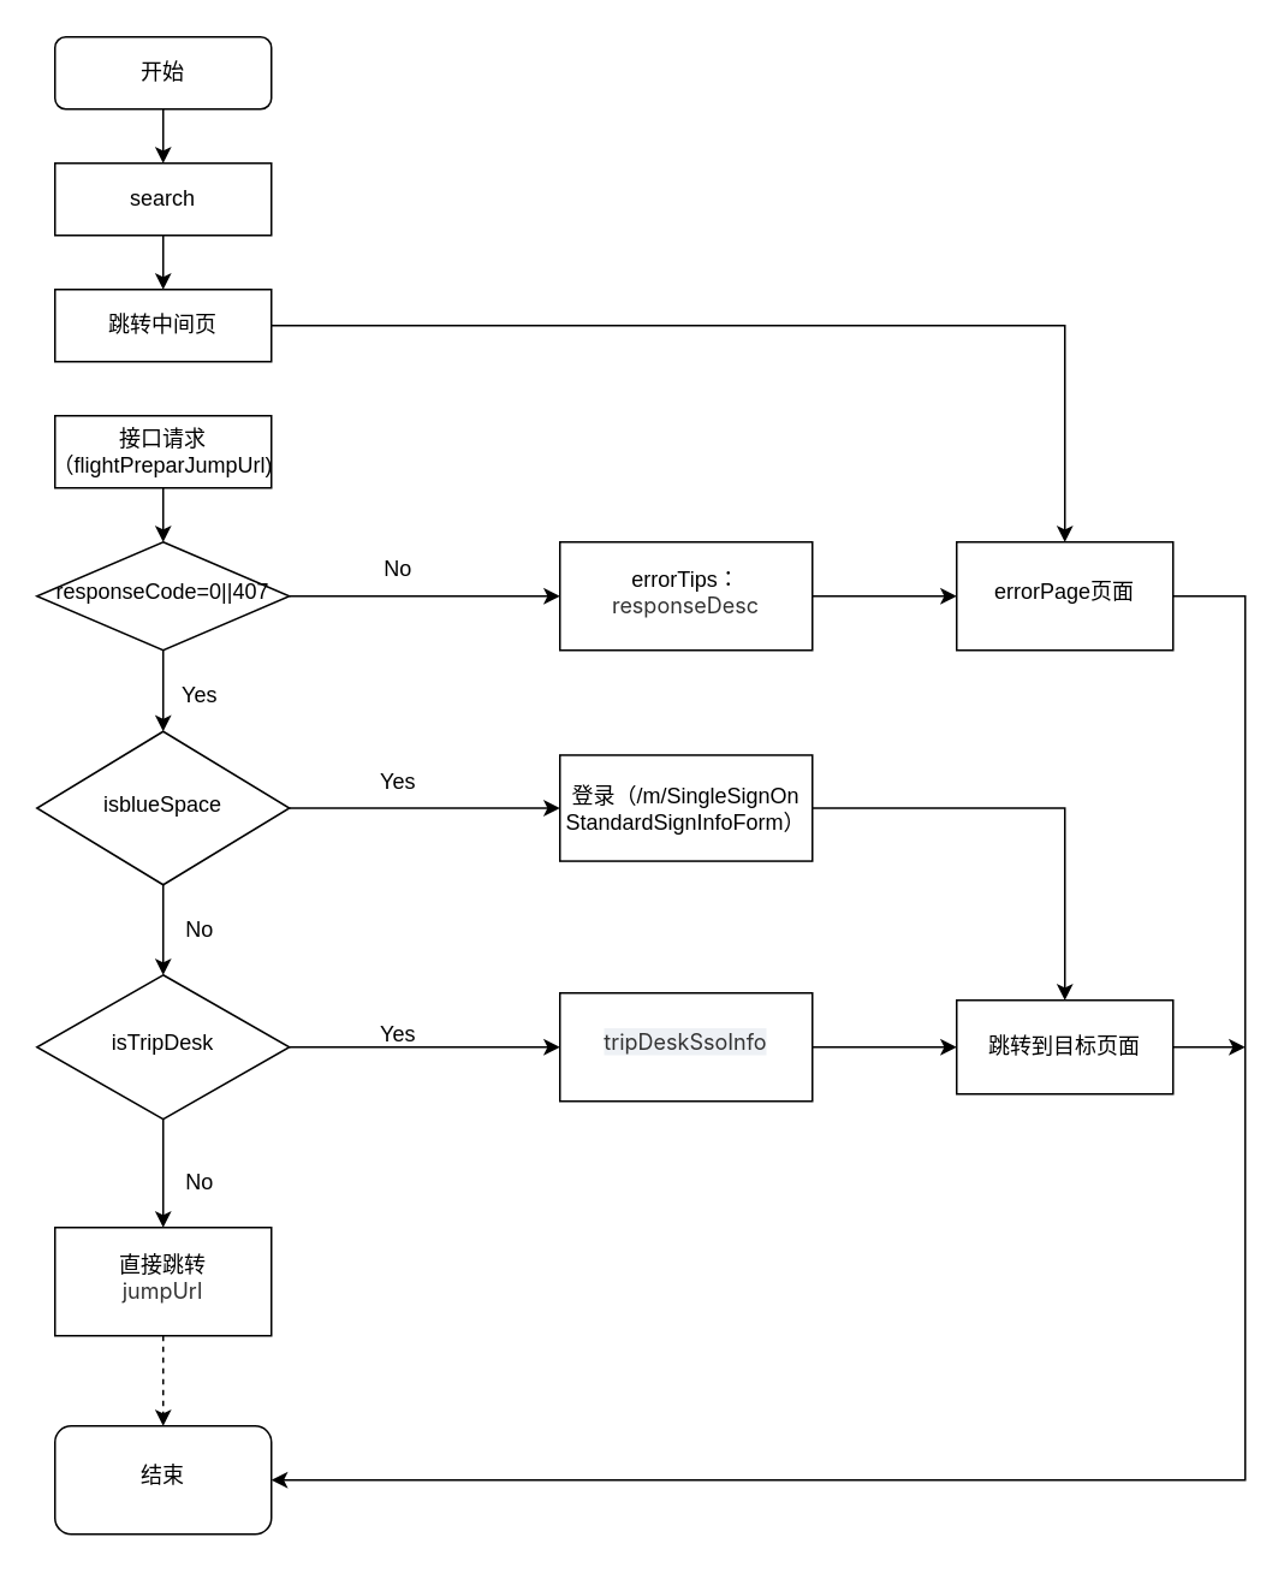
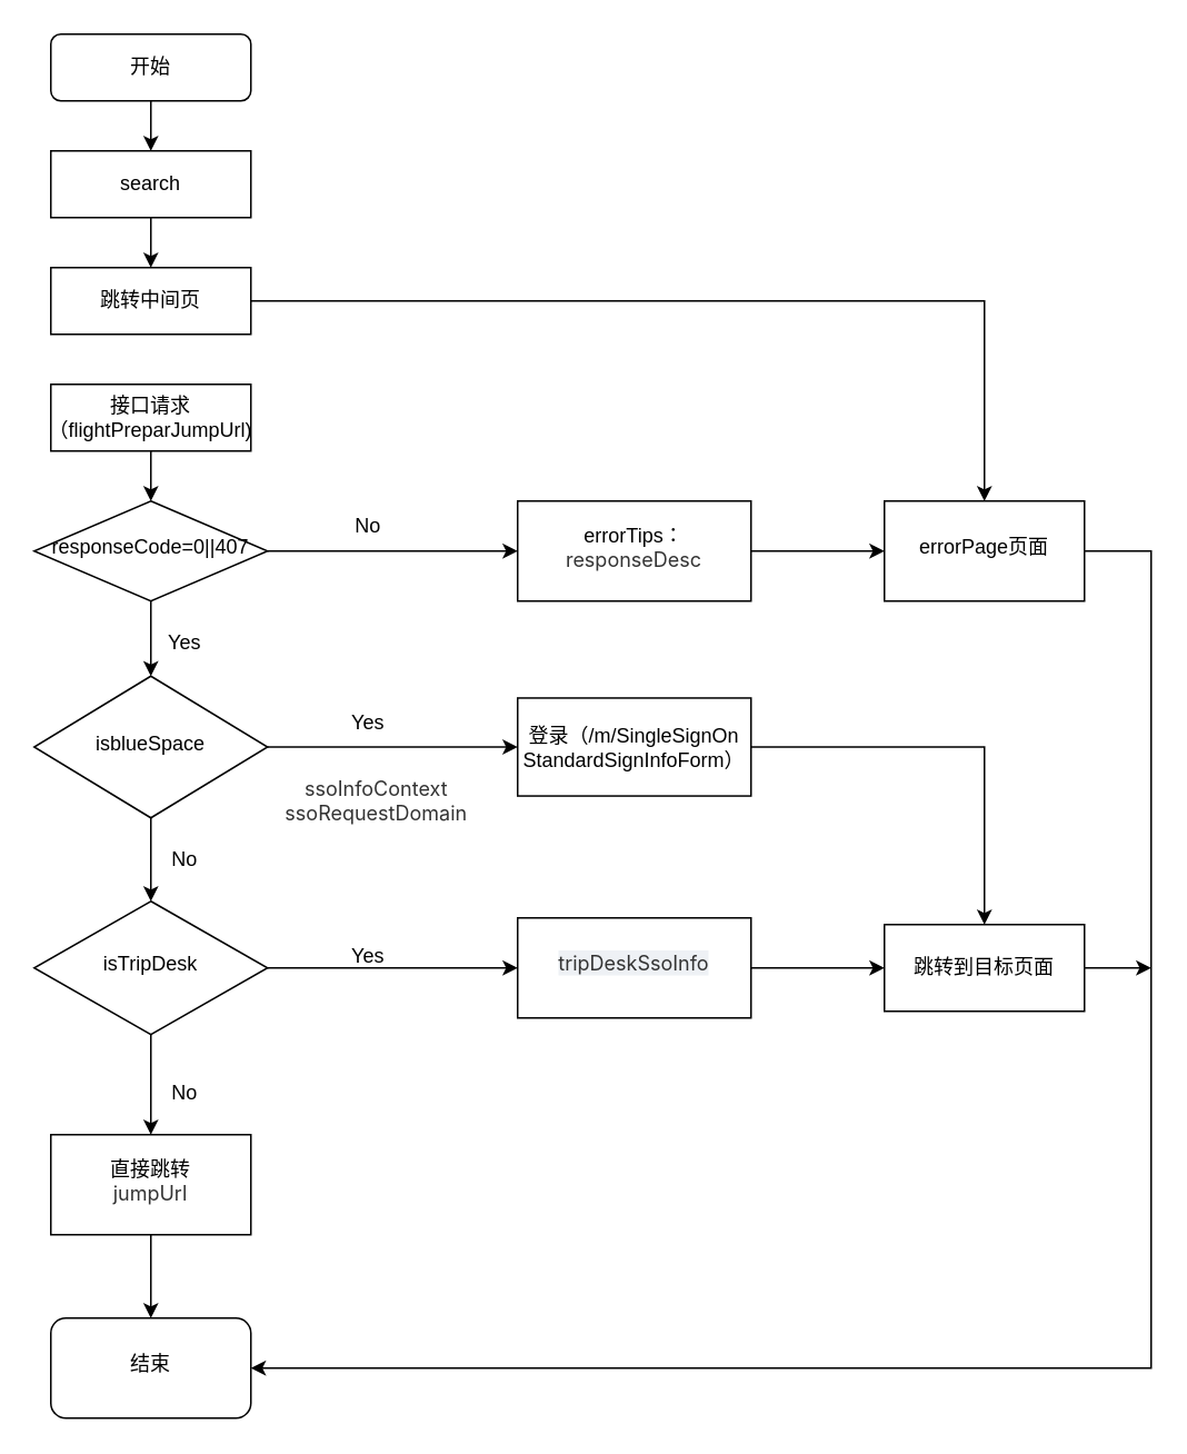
  <mxCell id="0" />
  <mxCell id="1" parent="0" />
  <mxCell id="2" value="" style="edgeStyle=orthogonalEdgeStyle;rounded=0;orthogonalLoop=1;jettySize=auto;html=1;" edge="1" parent="1" source="4" target="7"><mxGeometry relative="1" as="geometry" /></mxCell>
  <mxCell id="3" value="" style="edgeStyle=orthogonalEdgeStyle;rounded=0;orthogonalLoop=1;jettySize=auto;html=1;" edge="1" parent="1" source="4" target="31"><mxGeometry relative="1" as="geometry" /></mxCell>
  <mxCell id="4" value="responseCode=0||407" style="rhombus;whiteSpace=wrap;html=1;shadow=0;fontFamily=Helvetica;fontSize=12;align=center;strokeWidth=1;spacing=6;spacingTop=-4;" parent="1" vertex="1"><mxGeometry x="20" y="300" width="140" height="60" as="geometry" /></mxCell>
  <mxCell id="5" value="" style="edgeStyle=orthogonalEdgeStyle;rounded=0;orthogonalLoop=1;jettySize=auto;html=1;" edge="1" parent="1" source="7" target="13"><mxGeometry relative="1" as="geometry" /></mxCell>
  <mxCell id="6" style="edgeStyle=orthogonalEdgeStyle;rounded=0;orthogonalLoop=1;jettySize=auto;html=1;exitX=1;exitY=0.5;exitDx=0;exitDy=0;" edge="1" parent="1" source="7" target="21"><mxGeometry relative="1" as="geometry" /></mxCell>
  <mxCell id="7" value="isblueSpace" style="rhombus;whiteSpace=wrap;html=1;shadow=0;fontFamily=Helvetica;fontSize=12;align=center;strokeWidth=1;spacing=6;spacingTop=-4;" parent="1" vertex="1"><mxGeometry x="20" y="405" width="140" height="85" as="geometry" /></mxCell>
  <mxCell id="8" value="" style="edgeStyle=orthogonalEdgeStyle;rounded=0;orthogonalLoop=1;jettySize=auto;html=1;" edge="1" parent="1" source="9"><mxGeometry relative="1" as="geometry"><mxPoint x="90" y="90" as="targetPoint" /></mxGeometry></mxCell>
  <mxCell id="9" value="开始" style="rounded=1;whiteSpace=wrap;html=1;fontSize=12;glass=0;strokeWidth=1;shadow=0;" vertex="1" parent="1"><mxGeometry x="30" width="120" height="40" as="geometry" y="20" /></mxCell>
+ <mxCell id="10" value="&lt;span style=&quot;color: rgb(51, 51, 51); font-family: -apple-system, &amp;quot;system-ui&amp;quot;, &amp;quot;Segoe UI&amp;quot;, Roboto, &amp;quot;Helvetica Neue&amp;quot;, Arial, &amp;quot;Noto Sans&amp;quot;, sans-serif, &amp;quot;Apple Color Emoji&amp;quot;, &amp;quot;Segoe UI Emoji&amp;quot;, &amp;quot;Segoe UI Symbol&amp;quot;, &amp;quot;Noto Color Emoji&amp;quot;; text-align: start; background-color: rgb(255, 255, 255);&quot;&gt;ssoInfoContext&lt;br&gt;&lt;/span&gt;&lt;span style=&quot;color: rgb(51, 51, 51); font-family: -apple-system, &amp;quot;system-ui&amp;quot;, &amp;quot;Segoe UI&amp;quot;, Roboto, &amp;quot;Helvetica Neue&amp;quot;, Arial, &amp;quot;Noto Sans&amp;quot;, sans-serif, &amp;quot;Apple Color Emoji&amp;quot;, &amp;quot;Segoe UI Emoji&amp;quot;, &amp;quot;Segoe UI Symbol&amp;quot;, &amp;quot;Noto Color Emoji&amp;quot;; text-align: start; background-color: rgb(255, 255, 255);&quot;&gt;ssoRequestDomain&lt;/span&gt;&lt;span style=&quot;color: rgb(51, 51, 51); font-family: -apple-system, &amp;quot;system-ui&amp;quot;, &amp;quot;Segoe UI&amp;quot;, Roboto, &amp;quot;Helvetica Neue&amp;quot;, Arial, &amp;quot;Noto Sans&amp;quot;, sans-serif, &amp;quot;Apple Color Emoji&amp;quot;, &amp;quot;Segoe UI Emoji&amp;quot;, &amp;quot;Segoe UI Symbol&amp;quot;, &amp;quot;Noto Color Emoji&amp;quot;; text-align: start; background-color: rgb(255, 255, 255);&quot;&gt;&lt;/span&gt;" style="text;html=1;align=center;verticalAlign=middle;resizable=0;points=[];autosize=1;strokeColor=none;fillColor=none;" vertex="1" parent="1"><mxGeometry x="160" y="460" width="130" height="40" as="geometry" /></mxCell>
  <mxCell id="11" value="" style="edgeStyle=orthogonalEdgeStyle;rounded=0;orthogonalLoop=1;jettySize=auto;html=1;" edge="1" parent="1" source="13" target="15"><mxGeometry relative="1" as="geometry" /></mxCell>
  <mxCell id="12" value="" style="edgeStyle=orthogonalEdgeStyle;rounded=0;orthogonalLoop=1;jettySize=auto;html=1;" edge="1" parent="1" source="13" target="18"><mxGeometry relative="1" as="geometry" /></mxCell>
  <mxCell id="13" value="isTripDesk" style="rhombus;whiteSpace=wrap;html=1;shadow=0;fontFamily=Helvetica;fontSize=12;align=center;strokeWidth=1;spacing=6;spacingTop=-4;" vertex="1" parent="1"><mxGeometry x="20" y="540" width="140" height="80" as="geometry" /></mxCell>
- <mxCell id="14" value="" style="edgeStyle=orthogonalEdgeStyle;rounded=0;orthogonalLoop=1;jettySize=auto;html=1;dashed=1;" edge="1" parent="1" source="15" target="36"><mxGeometry relative="1" as="geometry" /></mxCell>
+ <mxCell id="14" value="" style="edgeStyle=orthogonalEdgeStyle;rounded=0;orthogonalLoop=1;jettySize=auto;html=1;" edge="1" parent="1" source="15" target="36"><mxGeometry relative="1" as="geometry" /></mxCell>
  <mxCell id="15" value="直接跳转&lt;br&gt;&lt;span style=&quot;color: rgb(51, 51, 51); font-family: -apple-system, &amp;quot;system-ui&amp;quot;, &amp;quot;Segoe UI&amp;quot;, Roboto, &amp;quot;Helvetica Neue&amp;quot;, Arial, &amp;quot;Noto Sans&amp;quot;, sans-serif, &amp;quot;Apple Color Emoji&amp;quot;, &amp;quot;Segoe UI Emoji&amp;quot;, &amp;quot;Segoe UI Symbol&amp;quot;, &amp;quot;Noto Color Emoji&amp;quot;; text-align: start; text-wrap-mode: nowrap; background-color: rgb(255, 255, 255);&quot;&gt;jumpUrl&lt;/span&gt;" style="whiteSpace=wrap;html=1;shadow=0;strokeWidth=1;spacing=6;spacingTop=-4;" vertex="1" parent="1"><mxGeometry x="30" y="680" width="120" height="60" as="geometry" /></mxCell>
  <mxCell id="16" value="No" style="text;html=1;align=center;verticalAlign=middle;resizable=0;points=[];autosize=1;strokeColor=none;fillColor=none;" vertex="1" parent="1"><mxGeometry x="90" y="500" width="40" height="30" as="geometry" /></mxCell>
  <mxCell id="17" style="edgeStyle=orthogonalEdgeStyle;rounded=0;orthogonalLoop=1;jettySize=auto;html=1;exitX=1;exitY=0.5;exitDx=0;exitDy=0;" edge="1" parent="1" source="18" target="23"><mxGeometry relative="1" as="geometry" /></mxCell>
  <mxCell id="18" value="&lt;span style=&quot;color: rgb(51, 51, 51); font-family: -apple-system, &amp;quot;system-ui&amp;quot;, &amp;quot;Segoe UI&amp;quot;, Roboto, &amp;quot;Helvetica Neue&amp;quot;, Arial, &amp;quot;Noto Sans&amp;quot;, sans-serif, &amp;quot;Apple Color Emoji&amp;quot;, &amp;quot;Segoe UI Emoji&amp;quot;, &amp;quot;Segoe UI Symbol&amp;quot;, &amp;quot;Noto Color Emoji&amp;quot;; text-align: start; text-wrap-mode: nowrap; background-color: rgb(238, 241, 245);&quot;&gt;tripDeskSsoInfo&lt;/span&gt;" style="whiteSpace=wrap;html=1;shadow=0;strokeWidth=1;spacing=6;spacingTop=-4;" vertex="1" parent="1"><mxGeometry x="310" y="550" width="140" height="60" as="geometry" /></mxCell>
  <mxCell id="19" value="Yes" style="text;html=1;align=center;verticalAlign=middle;resizable=0;points=[];autosize=1;strokeColor=none;fillColor=none;" vertex="1" parent="1"><mxGeometry x="200" y="558" width="40" height="30" as="geometry" /></mxCell>
  <mxCell id="20" style="edgeStyle=orthogonalEdgeStyle;rounded=0;orthogonalLoop=1;jettySize=auto;html=1;exitX=1;exitY=0.5;exitDx=0;exitDy=0;" edge="1" parent="1" source="21" target="23"><mxGeometry relative="1" as="geometry" /></mxCell>
  <mxCell id="21" value="登录（&lt;span style=&quot;color: light-dark(rgb(0, 0, 0), rgb(255, 255, 255)); background-color: transparent;&quot;&gt;/m/SingleSignOn&lt;br&gt;StandardSignInfoForm）&lt;/span&gt;" style="rounded=0;whiteSpace=wrap;html=1;" vertex="1" parent="1"><mxGeometry x="310" y="418.13" width="140" height="58.75" as="geometry" /></mxCell>
  <mxCell id="22" style="edgeStyle=orthogonalEdgeStyle;rounded=0;orthogonalLoop=1;jettySize=auto;html=1;exitX=1;exitY=0.5;exitDx=0;exitDy=0;" edge="1" parent="1" source="23"><mxGeometry relative="1" as="geometry"><mxPoint x="690" y="580" as="targetPoint" /></mxGeometry></mxCell>
  <mxCell id="23" value="跳转到目标页面" style="rounded=0;whiteSpace=wrap;html=1;" vertex="1" parent="1"><mxGeometry x="530" y="554" width="120" height="52" as="geometry" /></mxCell>
  <mxCell id="24" value="" style="edgeStyle=orthogonalEdgeStyle;rounded=0;orthogonalLoop=1;jettySize=auto;html=1;" edge="1" parent="1" source="25" target="27"><mxGeometry relative="1" as="geometry" /></mxCell>
  <mxCell id="25" value="search" style="rounded=0;whiteSpace=wrap;html=1;" vertex="1" parent="1"><mxGeometry x="30" y="90" width="120" height="40" as="geometry" /></mxCell>
  <mxCell id="26" value="" style="edgeStyle=orthogonalEdgeStyle;rounded=0;orthogonalLoop=1;jettySize=auto;html=1;" edge="1" parent="1" source="27" target="38"><mxGeometry relative="1" as="geometry" /></mxCell>
  <mxCell id="27" value="跳转中间页" style="rounded=0;whiteSpace=wrap;html=1;" vertex="1" parent="1"><mxGeometry x="30" y="160" width="120" height="40" as="geometry" /></mxCell>
  <mxCell id="28" style="edgeStyle=orthogonalEdgeStyle;rounded=0;orthogonalLoop=1;jettySize=auto;html=1;exitX=0.5;exitY=1;exitDx=0;exitDy=0;entryX=0.5;entryY=0;entryDx=0;entryDy=0;" edge="1" parent="1" source="29" target="4"><mxGeometry relative="1" as="geometry" /></mxCell>
  <mxCell id="29" value="接口请求（flightPreparJumpUrl)" style="rounded=0;whiteSpace=wrap;html=1;" vertex="1" parent="1"><mxGeometry x="30" y="230" width="120" height="40" as="geometry" /></mxCell>
  <mxCell id="30" value="" style="edgeStyle=orthogonalEdgeStyle;rounded=0;orthogonalLoop=1;jettySize=auto;html=1;" edge="1" parent="1" source="31" target="38"><mxGeometry relative="1" as="geometry" /></mxCell>
  <mxCell id="31" value="errorTips：&lt;span style=&quot;text-wrap-mode: nowrap; color: rgb(51, 51, 51); font-family: -apple-system, &amp;quot;system-ui&amp;quot;, &amp;quot;Segoe UI&amp;quot;, Roboto, &amp;quot;Helvetica Neue&amp;quot;, Arial, &amp;quot;Noto Sans&amp;quot;, sans-serif, &amp;quot;Apple Color Emoji&amp;quot;, &amp;quot;Segoe UI Emoji&amp;quot;, &amp;quot;Segoe UI Symbol&amp;quot;, &amp;quot;Noto Color Emoji&amp;quot;; text-align: start; background-color: rgb(255, 255, 255);&quot;&gt;responseDesc&lt;/span&gt;" style="whiteSpace=wrap;html=1;shadow=0;strokeWidth=1;spacing=6;spacingTop=-4;" vertex="1" parent="1"><mxGeometry x="310" y="300" width="140" height="60" as="geometry" /></mxCell>
  <mxCell id="32" value="No" style="text;html=1;align=center;verticalAlign=middle;resizable=0;points=[];autosize=1;strokeColor=none;fillColor=none;" vertex="1" parent="1"><mxGeometry x="200" y="300" width="40" height="30" as="geometry" /></mxCell>
  <mxCell id="33" value="Yes" style="text;html=1;align=center;verticalAlign=middle;resizable=0;points=[];autosize=1;strokeColor=none;fillColor=none;" vertex="1" parent="1"><mxGeometry x="90" y="370" width="40" height="30" as="geometry" /></mxCell>
  <mxCell id="34" value="Yes" style="text;html=1;align=center;verticalAlign=middle;resizable=0;points=[];autosize=1;strokeColor=none;fillColor=none;" vertex="1" parent="1"><mxGeometry x="200" y="418" width="40" height="30" as="geometry" /></mxCell>
  <mxCell id="35" value="No" style="text;html=1;align=center;verticalAlign=middle;resizable=0;points=[];autosize=1;strokeColor=none;fillColor=none;" vertex="1" parent="1"><mxGeometry x="90" y="640" width="40" height="30" as="geometry" /></mxCell>
  <mxCell id="36" value="结束" style="rounded=1;whiteSpace=wrap;html=1;shadow=0;strokeWidth=1;spacing=6;spacingTop=-4;" vertex="1" parent="1"><mxGeometry x="30" y="790" width="120" height="60" as="geometry" /></mxCell>
  <mxCell id="37" style="edgeStyle=orthogonalEdgeStyle;rounded=0;orthogonalLoop=1;jettySize=auto;html=1;exitX=1;exitY=0.5;exitDx=0;exitDy=0;entryX=1;entryY=0.5;entryDx=0;entryDy=0;" edge="1" parent="1" source="38" target="36"><mxGeometry relative="1" as="geometry"><Array as="points"><mxPoint x="690" y="330" /><mxPoint x="690" y="820" /></Array></mxGeometry></mxCell>
  <mxCell id="38" value="errorPage页面" style="whiteSpace=wrap;html=1;shadow=0;strokeWidth=1;spacing=6;spacingTop=-4;" vertex="1" parent="1"><mxGeometry x="530" y="300" width="120" height="60" as="geometry" /></mxCell>
